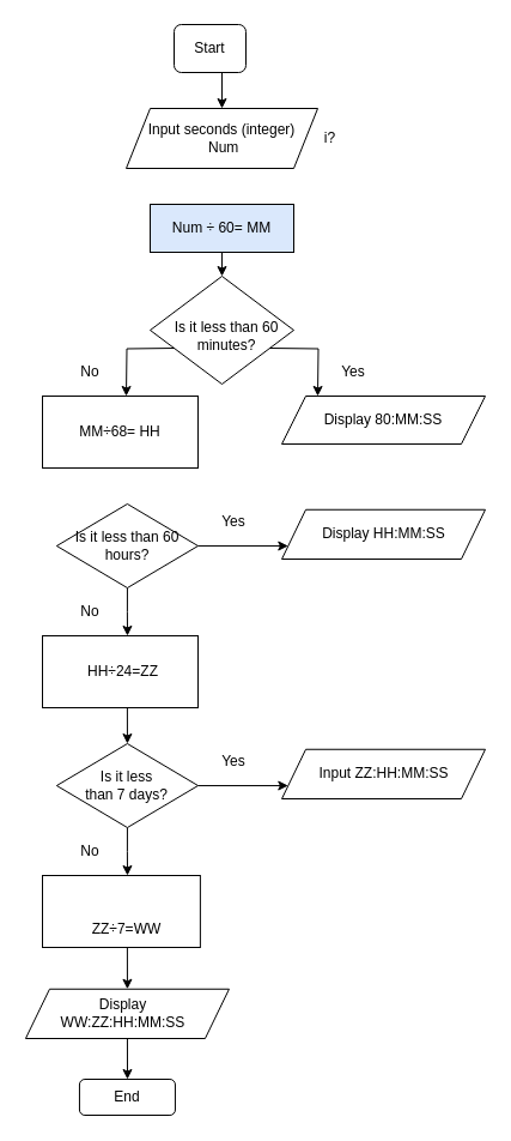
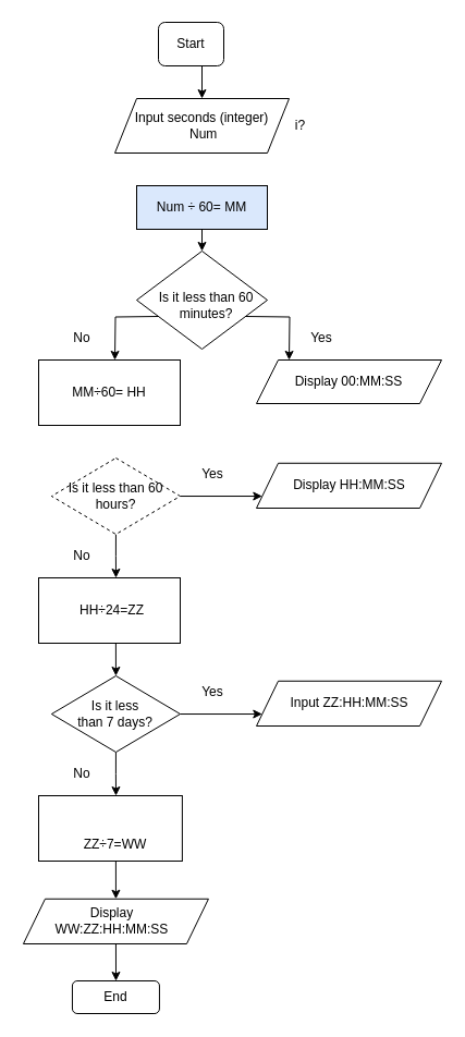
  <mxCell id="0" />
  <mxCell id="1" parent="0" />
  <mxCell id="2" value="" style="rhombus;whiteSpace=wrap;html=1;" vertex="1" parent="1"><mxGeometry x="125" y="230" width="120" height="90" as="geometry" /></mxCell>
  <mxCell id="3" style="edgeStyle=orthogonalEdgeStyle;rounded=0;orthogonalLoop=1;jettySize=auto;html=1;exitX=0.5;exitY=1;exitDx=0;exitDy=0;" edge="1" parent="1" source="4"><mxGeometry relative="1" as="geometry"><mxPoint x="185" y="90" as="targetPoint" /></mxGeometry></mxCell>
  <mxCell id="4" value="Start" style="rounded=1;whiteSpace=wrap;html=1;" vertex="1" parent="1"><mxGeometry x="145" y="20" width="60" height="40" as="geometry" /></mxCell>
  <mxCell id="5" value="Input seconds (integer)&lt;br&gt;&amp;nbsp;Num" style="shape=parallelogram;perimeter=parallelogramPerimeter;whiteSpace=wrap;html=1;fixedSize=1;" vertex="1" parent="1"><mxGeometry x="105" y="90" width="160" height="50" as="geometry" /></mxCell>
  <mxCell id="6" style="edgeStyle=orthogonalEdgeStyle;rounded=0;orthogonalLoop=1;jettySize=auto;html=1;exitX=0.5;exitY=1;exitDx=0;exitDy=0;" edge="1" parent="1" source="7"><mxGeometry relative="1" as="geometry"><mxPoint x="185" y="230" as="targetPoint" /></mxGeometry></mxCell>
  <mxCell id="7" value="Num&amp;nbsp;÷&amp;nbsp;60= MM" style="rounded=0;whiteSpace=wrap;html=1;fillColor=#dae8fc;" vertex="1" parent="1"><mxGeometry x="125" y="170" width="120" height="40" as="geometry" /></mxCell>
  <mxCell id="8" value="&lt;span&gt;i?&lt;/span&gt;" style="text;html=1;align=center;verticalAlign=middle;resizable=0;points=[];autosize=1;strokeColor=none;fillColor=none;" vertex="1" parent="1"><mxGeometry x="265" y="105" width="20" height="20" as="geometry" /></mxCell>
  <mxCell id="9" style="edgeStyle=orthogonalEdgeStyle;rounded=0;orthogonalLoop=1;jettySize=auto;html=1;exitX=0.25;exitY=1;exitDx=0;exitDy=0;" edge="1" parent="1"><mxGeometry relative="1" as="geometry"><mxPoint x="105" y="330" as="targetPoint" /><mxPoint x="145" y="290" as="sourcePoint" /></mxGeometry></mxCell>
  <mxCell id="10" style="edgeStyle=orthogonalEdgeStyle;rounded=0;orthogonalLoop=1;jettySize=auto;html=1;exitX=0.75;exitY=1;exitDx=0;exitDy=0;" edge="1" parent="1"><mxGeometry relative="1" as="geometry"><mxPoint x="265" y="330" as="targetPoint" /><mxPoint x="225" y="290" as="sourcePoint" /></mxGeometry></mxCell>
  <mxCell id="11" value="Is it less than 60 minutes?" style="text;html=1;strokeColor=none;fillColor=none;align=center;verticalAlign=middle;whiteSpace=wrap;rounded=0;" vertex="1" parent="1"><mxGeometry x="125" y="260" width="127.5" height="40" as="geometry" /></mxCell>
  <mxCell id="12" value="Yes" style="text;html=1;strokeColor=none;fillColor=none;align=center;verticalAlign=middle;whiteSpace=wrap;rounded=0;" vertex="1" parent="1"><mxGeometry x="275" y="300" width="40" height="20" as="geometry" /></mxCell>
  <mxCell id="13" value="No" style="text;html=1;strokeColor=none;fillColor=none;align=center;verticalAlign=middle;whiteSpace=wrap;rounded=0;" vertex="1" parent="1"><mxGeometry x="55" y="300" width="40" height="20" as="geometry" /></mxCell>
  <mxCell id="14" style="edgeStyle=orthogonalEdgeStyle;rounded=0;orthogonalLoop=1;jettySize=auto;html=1;exitX=0.5;exitY=1;exitDx=0;exitDy=0;" edge="1" parent="1" source="13" target="13"><mxGeometry relative="1" as="geometry" /></mxCell>
- <mxCell id="15" value="&lt;span&gt;Display 80:MM:SS&lt;/span&gt;" style="shape=parallelogram;perimeter=parallelogramPerimeter;whiteSpace=wrap;html=1;fixedSize=1;" vertex="1" parent="1"><mxGeometry x="235" y="330" width="170" height="40" as="geometry" /></mxCell>
- <mxCell id="16" value="MM÷68= HH" style="rounded=0;whiteSpace=wrap;html=1;" vertex="1" parent="1"><mxGeometry x="35" y="330" width="130" height="60" as="geometry" /></mxCell>
+ <mxCell id="15" value="&lt;span&gt;Display 00:MM:SS&lt;/span&gt;" style="shape=parallelogram;perimeter=parallelogramPerimeter;whiteSpace=wrap;html=1;fixedSize=1;" vertex="1" parent="1"><mxGeometry x="235" y="330" width="170" height="40" as="geometry" /></mxCell>
+ <mxCell id="16" value="MM÷60= HH" style="rounded=0;whiteSpace=wrap;html=1;" vertex="1" parent="1"><mxGeometry x="35" y="330" width="130" height="60" as="geometry" /></mxCell>
  <mxCell id="17" style="edgeStyle=orthogonalEdgeStyle;rounded=0;orthogonalLoop=1;jettySize=auto;html=1;exitX=0.5;exitY=1;exitDx=0;exitDy=0;" edge="1" parent="1" source="19"><mxGeometry relative="1" as="geometry"><mxPoint x="106" y="530" as="targetPoint" /></mxGeometry></mxCell>
  <mxCell id="18" style="edgeStyle=orthogonalEdgeStyle;rounded=0;orthogonalLoop=1;jettySize=auto;html=1;entryX=0;entryY=0.75;entryDx=0;entryDy=0;" edge="1" parent="1" source="19" target="20"><mxGeometry relative="1" as="geometry" /></mxCell>
- <mxCell id="19" value="Is it less than 60 hours?" style="rhombus;whiteSpace=wrap;html=1;" vertex="1" parent="1"><mxGeometry x="46.88" y="420" width="118.12" height="70" as="geometry" /></mxCell>
+ <mxCell id="19" value="Is it less than 60 hours?" style="rhombus;whiteSpace=wrap;html=1;dashed=1;" vertex="1" parent="1"><mxGeometry x="46.88" y="420" width="118.12" height="70" as="geometry" /></mxCell>
  <mxCell id="20" value="" style="shape=parallelogram;perimeter=parallelogramPerimeter;whiteSpace=wrap;html=1;fixedSize=1;" vertex="1" parent="1"><mxGeometry x="235" y="424.75" width="170" height="41.25" as="geometry" /></mxCell>
  <mxCell id="21" value="Display HH:MM:SS" style="text;html=1;strokeColor=none;fillColor=none;align=center;verticalAlign=middle;whiteSpace=wrap;rounded=0;" vertex="1" parent="1"><mxGeometry x="257.5" y="435.38" width="125" height="20" as="geometry" /></mxCell>
  <mxCell id="22" value="Yes" style="text;html=1;strokeColor=none;fillColor=none;align=center;verticalAlign=middle;whiteSpace=wrap;rounded=0;" vertex="1" parent="1"><mxGeometry x="175" y="424.75" width="40" height="20" as="geometry" /></mxCell>
  <mxCell id="23" value="No" style="text;html=1;strokeColor=none;fillColor=none;align=center;verticalAlign=middle;whiteSpace=wrap;rounded=0;" vertex="1" parent="1"><mxGeometry x="55" y="500" width="40" height="20" as="geometry" /></mxCell>
  <mxCell id="24" style="edgeStyle=orthogonalEdgeStyle;rounded=0;orthogonalLoop=1;jettySize=auto;html=1;exitX=0.5;exitY=1;exitDx=0;exitDy=0;entryX=0.5;entryY=0;entryDx=0;entryDy=0;" edge="1" parent="1" source="25" target="29"><mxGeometry relative="1" as="geometry" /></mxCell>
  <mxCell id="25" value="" style="rounded=0;whiteSpace=wrap;html=1;" vertex="1" parent="1"><mxGeometry x="35" y="530" width="130" height="60" as="geometry" /></mxCell>
  <mxCell id="26" value="HH÷24=ZZ" style="text;html=1;strokeColor=none;fillColor=none;align=center;verticalAlign=middle;whiteSpace=wrap;rounded=0;" vertex="1" parent="1"><mxGeometry x="60" y="550" width="85" height="20" as="geometry" /></mxCell>
  <mxCell id="27" style="edgeStyle=orthogonalEdgeStyle;rounded=0;orthogonalLoop=1;jettySize=auto;html=1;entryX=0;entryY=0.75;entryDx=0;entryDy=0;" edge="1" parent="1" source="29" target="30"><mxGeometry relative="1" as="geometry" /></mxCell>
  <mxCell id="28" style="edgeStyle=orthogonalEdgeStyle;rounded=0;orthogonalLoop=1;jettySize=auto;html=1;exitX=0.5;exitY=1;exitDx=0;exitDy=0;" edge="1" parent="1" source="29"><mxGeometry relative="1" as="geometry"><mxPoint x="106" y="730" as="targetPoint" /></mxGeometry></mxCell>
  <mxCell id="29" value="" style="rhombus;whiteSpace=wrap;html=1;" vertex="1" parent="1"><mxGeometry x="46.88" y="620" width="118.12" height="70" as="geometry" /></mxCell>
  <mxCell id="30" value="" style="shape=parallelogram;perimeter=parallelogramPerimeter;whiteSpace=wrap;html=1;fixedSize=1;" vertex="1" parent="1"><mxGeometry x="235" y="624.75" width="170" height="41.25" as="geometry" /></mxCell>
  <mxCell id="31" value="Input ZZ:HH:MM:SS" style="text;html=1;strokeColor=none;fillColor=none;align=center;verticalAlign=middle;whiteSpace=wrap;rounded=0;" vertex="1" parent="1"><mxGeometry x="257.5" y="635.38" width="125" height="20" as="geometry" /></mxCell>
  <mxCell id="32" value="Yes" style="text;html=1;strokeColor=none;fillColor=none;align=center;verticalAlign=middle;whiteSpace=wrap;rounded=0;" vertex="1" parent="1"><mxGeometry x="175" y="624.75" width="40" height="20" as="geometry" /></mxCell>
  <mxCell id="33" value="No" style="text;html=1;strokeColor=none;fillColor=none;align=center;verticalAlign=middle;whiteSpace=wrap;rounded=0;" vertex="1" parent="1"><mxGeometry x="55" y="700" width="40" height="20" as="geometry" /></mxCell>
  <mxCell id="34" style="edgeStyle=orthogonalEdgeStyle;rounded=0;orthogonalLoop=1;jettySize=auto;html=1;exitX=0.5;exitY=1;exitDx=0;exitDy=0;entryX=0.5;entryY=0;entryDx=0;entryDy=0;" edge="1" parent="1" source="35" target="39"><mxGeometry relative="1" as="geometry"><mxPoint x="105.94" y="820" as="targetPoint" /></mxGeometry></mxCell>
  <mxCell id="35" value="" style="rounded=0;whiteSpace=wrap;html=1;" vertex="1" parent="1"><mxGeometry x="35" y="730" width="131.88" height="60" as="geometry" /></mxCell>
  <mxCell id="36" value="Is it less than 7 days?" style="text;html=1;strokeColor=none;fillColor=none;align=center;verticalAlign=middle;whiteSpace=wrap;rounded=0;" vertex="1" parent="1"><mxGeometry x="70.47" y="644.75" width="70.94" height="20" as="geometry" /></mxCell>
  <mxCell id="37" value="ZZ÷7=WW" style="text;html=1;strokeColor=none;fillColor=none;align=center;verticalAlign=middle;whiteSpace=wrap;rounded=0;" vertex="1" parent="1"><mxGeometry x="63.44" y="765" width="85" height="20" as="geometry" /></mxCell>
  <mxCell id="38" style="edgeStyle=orthogonalEdgeStyle;rounded=0;orthogonalLoop=1;jettySize=auto;html=1;exitX=0.5;exitY=1;exitDx=0;exitDy=0;" edge="1" parent="1" source="39"><mxGeometry relative="1" as="geometry"><mxPoint x="106" y="900" as="targetPoint" /></mxGeometry></mxCell>
  <mxCell id="39" value="" style="shape=parallelogram;perimeter=parallelogramPerimeter;whiteSpace=wrap;html=1;fixedSize=1;" vertex="1" parent="1"><mxGeometry x="20.94" y="824.76" width="170" height="41.25" as="geometry" /></mxCell>
  <mxCell id="40" value="Display WW:ZZ:HH:MM:SS" style="text;html=1;strokeColor=none;fillColor=none;align=center;verticalAlign=middle;whiteSpace=wrap;rounded=0;" vertex="1" parent="1"><mxGeometry x="40" y="835.38" width="125" height="20" as="geometry" /></mxCell>
  <mxCell id="41" value="End" style="rounded=1;whiteSpace=wrap;html=1;" vertex="1" parent="1"><mxGeometry x="65.94" y="900" width="80" height="30" as="geometry" /></mxCell>
